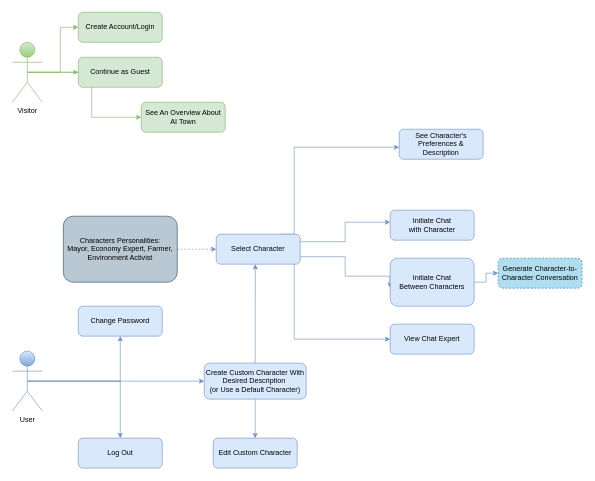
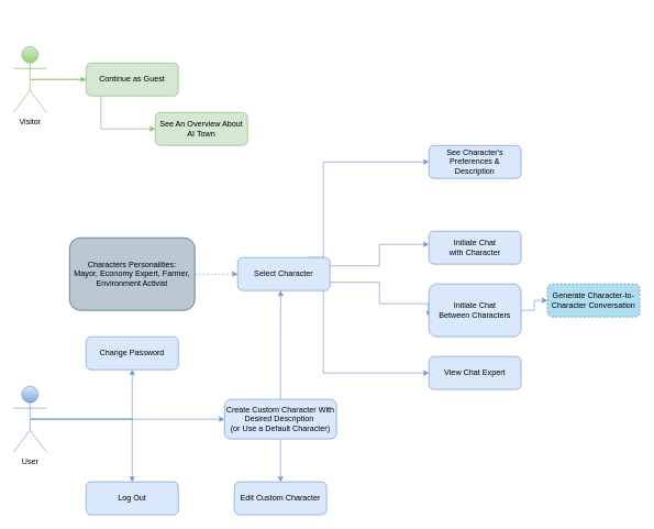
  <mxCell id="0" />
  <mxCell id="1" parent="0" />
  <mxCell id="2" style="edgeStyle=orthogonalEdgeStyle;rounded=0;orthogonalLoop=1;jettySize=auto;html=1;exitX=0.5;exitY=0.5;exitDx=0;exitDy=0;exitPerimeter=0;entryX=0;entryY=0.5;entryDx=0;entryDy=0;fillColor=#dae8fc;strokeColor=#6c8ebf;" edge="1" parent="1" source="5" target="26"><mxGeometry relative="1" as="geometry" /></mxCell>
  <mxCell id="3" style="edgeStyle=orthogonalEdgeStyle;rounded=0;orthogonalLoop=1;jettySize=auto;html=1;exitX=0.5;exitY=0.5;exitDx=0;exitDy=0;exitPerimeter=0;entryX=0.5;entryY=1;entryDx=0;entryDy=0;fillColor=#dae8fc;strokeColor=#6c8ebf;" edge="1" parent="1" source="5" target="29"><mxGeometry relative="1" as="geometry" /></mxCell>
  <mxCell id="4" style="edgeStyle=orthogonalEdgeStyle;rounded=0;orthogonalLoop=1;jettySize=auto;html=1;exitX=0.5;exitY=0.5;exitDx=0;exitDy=0;exitPerimeter=0;entryX=0.5;entryY=0;entryDx=0;entryDy=0;fillColor=#dae8fc;strokeColor=#6c8ebf;" edge="1" parent="1" source="5" target="30"><mxGeometry relative="1" as="geometry" /></mxCell>
  <mxCell id="5" value="User" style="shape=umlActor;verticalLabelPosition=bottom;verticalAlign=top;html=1;outlineConnect=0;fillColor=#dae8fc;gradientColor=#7ea6e0;strokeColor=#6c8ebf;" vertex="1" parent="1"><mxGeometry x="20" y="585" width="50" height="100" as="geometry" /></mxCell>
  <mxCell id="6" style="edgeStyle=orthogonalEdgeStyle;rounded=0;orthogonalLoop=1;jettySize=auto;html=1;exitX=0.75;exitY=0;exitDx=0;exitDy=0;fillColor=#dae8fc;strokeColor=#6c8ebf;" edge="1" parent="1" source="9" target="23"><mxGeometry relative="1" as="geometry"><Array as="points"><mxPoint x="490" y="390" /><mxPoint x="490" y="245" /></Array></mxGeometry></mxCell>
  <mxCell id="7" style="edgeStyle=orthogonalEdgeStyle;rounded=0;orthogonalLoop=1;jettySize=auto;html=1;exitX=1;exitY=0.25;exitDx=0;exitDy=0;fillColor=#dae8fc;strokeColor=#6c8ebf;" edge="1" parent="1" source="9"><mxGeometry relative="1" as="geometry"><mxPoint x="650" y="370" as="targetPoint" /><Array as="points"><mxPoint x="575" y="403" /><mxPoint x="575" y="370" /><mxPoint x="650" y="370" /></Array></mxGeometry></mxCell>
  <mxCell id="8" style="edgeStyle=orthogonalEdgeStyle;rounded=0;orthogonalLoop=1;jettySize=auto;html=1;exitX=1;exitY=0.75;exitDx=0;exitDy=0;entryX=-0.003;entryY=0.614;entryDx=0;entryDy=0;fillColor=#dae8fc;strokeColor=#6c8ebf;entryPerimeter=0;" edge="1" parent="1" source="9" target="12"><mxGeometry relative="1" as="geometry"><Array as="points"><mxPoint x="575" y="428" /><mxPoint x="575" y="460" /><mxPoint x="650" y="460" /></Array></mxGeometry></mxCell>
  <mxCell id="9" value="Select Character" style="rounded=1;whiteSpace=wrap;html=1;fillColor=#dae8fc;strokeColor=#6c8ebf;" vertex="1" parent="1"><mxGeometry x="360" y="390" width="140" height="50" as="geometry" /></mxCell>
  <mxCell id="10" value="Initiate Chat&lt;div&gt;with Character&lt;/div&gt;" style="rounded=1;whiteSpace=wrap;html=1;fillColor=#dae8fc;strokeColor=#6c8ebf;" vertex="1" parent="1"><mxGeometry x="650" y="350" width="140" height="50" as="geometry" /></mxCell>
  <mxCell id="11" style="edgeStyle=orthogonalEdgeStyle;rounded=0;orthogonalLoop=1;jettySize=auto;html=1;exitX=1;exitY=0.5;exitDx=0;exitDy=0;entryX=0;entryY=0.5;entryDx=0;entryDy=0;fillColor=#dae8fc;strokeColor=#6c8ebf;" edge="1" parent="1" source="12" target="14"><mxGeometry relative="1" as="geometry" /></mxCell>
  <mxCell id="12" value="Initiate Chat&lt;div&gt;Between Characters&lt;/div&gt;" style="rounded=1;whiteSpace=wrap;html=1;fillColor=#dae8fc;strokeColor=#6c8ebf;" vertex="1" parent="1"><mxGeometry x="650" y="430" width="140" height="80" as="geometry" /></mxCell>
  <mxCell id="13" value="View Chat Expert" style="rounded=1;whiteSpace=wrap;html=1;fillColor=#dae8fc;strokeColor=#6c8ebf;" vertex="1" parent="1"><mxGeometry x="650" y="540" width="140" height="50" as="geometry" /></mxCell>
  <mxCell id="14" value="Generate Character-to-Character Conversation" style="rounded=1;whiteSpace=wrap;html=1;fillColor=#b1ddf0;strokeColor=#10739e;dashed=1;" vertex="1" parent="1"><mxGeometry x="830" y="430" width="140" height="50" as="geometry" /></mxCell>
  <mxCell id="15" style="edgeStyle=orthogonalEdgeStyle;rounded=0;orthogonalLoop=1;jettySize=auto;html=1;exitX=1;exitY=0.5;exitDx=0;exitDy=0;fillColor=#dae8fc;strokeColor=#6c8ebf;dashed=1;" edge="1" parent="1" source="16" target="9"><mxGeometry relative="1" as="geometry" /></mxCell>
  <mxCell id="16" value="Characters Personalities:&lt;div&gt;Mayor, Economy Expert, Farmer, Environment Activist&lt;/div&gt;" style="rounded=1;whiteSpace=wrap;html=1;fillColor=#bac8d3;strokeColor=#23445d;" vertex="1" parent="1"><mxGeometry x="105" y="360" width="190" height="110" as="geometry" /></mxCell>
  <mxCell id="17" style="edgeStyle=orthogonalEdgeStyle;rounded=0;orthogonalLoop=1;jettySize=auto;html=1;exitX=0.5;exitY=0.5;exitDx=0;exitDy=0;exitPerimeter=0;entryX=0;entryY=0.5;entryDx=0;entryDy=0;fillColor=#d5e8d4;strokeColor=#82b366;" edge="1" parent="1" source="19" target="20"><mxGeometry relative="1" as="geometry" /></mxCell>
  <mxCell id="18" style="edgeStyle=orthogonalEdgeStyle;rounded=0;orthogonalLoop=1;jettySize=auto;html=1;exitX=0.5;exitY=0.5;exitDx=0;exitDy=0;exitPerimeter=0;entryX=0;entryY=0.5;entryDx=0;entryDy=0;fillColor=#d5e8d4;strokeColor=#82b366;" edge="1" parent="1" source="19" target="31"><mxGeometry relative="1" as="geometry" /></mxCell>
  <mxCell id="19" value="Visitor" style="shape=umlActor;verticalLabelPosition=bottom;verticalAlign=top;html=1;outlineConnect=0;fillColor=#d5e8d4;gradientColor=#97d077;strokeColor=#82b366;" vertex="1" parent="1"><mxGeometry x="20" y="70" width="50" height="100" as="geometry" /></mxCell>
  <mxCell id="20" value="Continue as Guest" style="rounded=1;whiteSpace=wrap;html=1;fillColor=#d5e8d4;strokeColor=#82b366;" vertex="1" parent="1"><mxGeometry x="130" y="95" width="140" height="50" as="geometry" /></mxCell>
- <mxCell id="21" value="Create Account/Login" style="rounded=1;whiteSpace=wrap;html=1;fillColor=#d5e8d4;strokeColor=#82b366;" vertex="1" parent="1"><mxGeometry x="130" y="20" width="140" height="50" as="geometry" /></mxCell>
- <mxCell id="22" style="edgeStyle=orthogonalEdgeStyle;rounded=0;orthogonalLoop=1;jettySize=auto;html=1;exitX=0.5;exitY=0.5;exitDx=0;exitDy=0;exitPerimeter=0;entryX=0;entryY=0.5;entryDx=0;entryDy=0;fillColor=#d5e8d4;strokeColor=#82b366;" edge="1" parent="1" source="19" target="21"><mxGeometry relative="1" as="geometry" /></mxCell>
- <mxCell id="23" value="See Character's Preferences &amp;amp; Description" style="rounded=1;whiteSpace=wrap;html=1;fillColor=#dae8fc;strokeColor=#6c8ebf;" vertex="1" parent="1"><mxGeometry x="665" y="215" width="140" height="50" as="geometry" /></mxCell>
+ <mxCell id="23" value="See Character's Preferences &amp;amp; Description" style="rounded=1;whiteSpace=wrap;html=1;fillColor=#dae8fc;strokeColor=#6c8ebf;" vertex="1" parent="1"><mxGeometry x="650" y="220" width="140" height="50" as="geometry" /></mxCell>
  <mxCell id="24" style="edgeStyle=orthogonalEdgeStyle;rounded=0;orthogonalLoop=1;jettySize=auto;html=1;exitX=0.5;exitY=0;exitDx=0;exitDy=0;entryX=0.466;entryY=1;entryDx=0;entryDy=0;entryPerimeter=0;fillColor=#dae8fc;strokeColor=#6c8ebf;" edge="1" parent="1" source="26" target="9"><mxGeometry relative="1" as="geometry"><mxPoint x="425.176" y="450" as="targetPoint" /></mxGeometry></mxCell>
  <mxCell id="25" style="edgeStyle=orthogonalEdgeStyle;rounded=0;orthogonalLoop=1;jettySize=auto;html=1;exitX=0.5;exitY=1;exitDx=0;exitDy=0;entryX=0.5;entryY=0;entryDx=0;entryDy=0;fillColor=#dae8fc;strokeColor=#6c8ebf;" edge="1" parent="1" source="26" target="27"><mxGeometry relative="1" as="geometry" /></mxCell>
  <mxCell id="26" value="Create Custom Character With Desired&amp;nbsp;&lt;span style=&quot;background-color: initial;&quot;&gt;Description&amp;nbsp;&lt;/span&gt;&lt;div&gt;&lt;span style=&quot;background-color: initial;&quot;&gt;(or Use a Default Character)&lt;/span&gt;&lt;/div&gt;" style="rounded=1;whiteSpace=wrap;html=1;fillColor=#dae8fc;strokeColor=#6c8ebf;" vertex="1" parent="1"><mxGeometry x="340" y="605" width="170" height="60" as="geometry" /></mxCell>
  <mxCell id="27" value="Edit Custom Character" style="rounded=1;whiteSpace=wrap;html=1;fillColor=#dae8fc;strokeColor=#6c8ebf;" vertex="1" parent="1"><mxGeometry x="355" y="730" width="140" height="50" as="geometry" /></mxCell>
  <mxCell id="28" style="edgeStyle=orthogonalEdgeStyle;rounded=0;orthogonalLoop=1;jettySize=auto;html=1;fillColor=#dae8fc;strokeColor=#6c8ebf;" edge="1" parent="1"><mxGeometry relative="1" as="geometry"><mxPoint x="490" y="440" as="sourcePoint" /><mxPoint x="650" y="565" as="targetPoint" /><Array as="points"><mxPoint x="490" y="565" /><mxPoint x="650" y="565" /></Array></mxGeometry></mxCell>
  <mxCell id="29" value="Change Password" style="rounded=1;whiteSpace=wrap;html=1;fillColor=#dae8fc;strokeColor=#6c8ebf;" vertex="1" parent="1"><mxGeometry x="130" y="510" width="140" height="50" as="geometry" /></mxCell>
  <mxCell id="30" value="Log Out" style="rounded=1;whiteSpace=wrap;html=1;fillColor=#dae8fc;strokeColor=#6c8ebf;" vertex="1" parent="1"><mxGeometry x="130" y="730" width="140" height="50" as="geometry" /></mxCell>
  <mxCell id="31" value="See An Overview About AI Town" style="rounded=1;whiteSpace=wrap;html=1;fillColor=#d5e8d4;strokeColor=#82b366;" vertex="1" parent="1"><mxGeometry x="235" y="170" width="140" height="50" as="geometry" /></mxCell>
